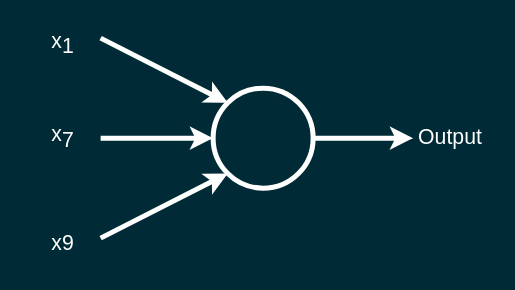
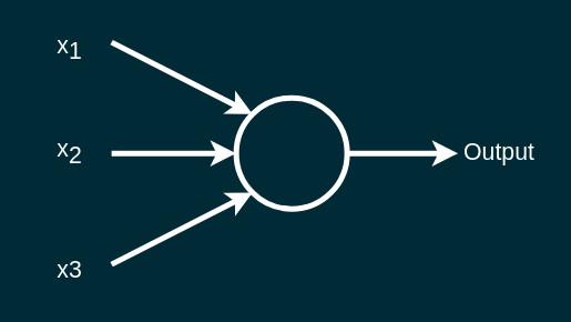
  <mxCell id="0" />
  <mxCell id="1" parent="0" />
  <mxCell id="2" value="" style="ellipse;whiteSpace=wrap;html=1;aspect=fixed;fontColor=#ffffff;strokeColor=#ffffff;fillColor=none;strokeWidth=4;" vertex="1" parent="1"><mxGeometry x="170" y="70" width="80" height="80" as="geometry" /></mxCell>
  <mxCell id="3" value="" style="endArrow=classic;html=1;rounded=0;entryX=0;entryY=0;entryDx=0;entryDy=0;fontColor=#ffffff;strokeColor=#ffffff;strokeWidth=4;" edge="1" parent="1" target="2"><mxGeometry width="50" height="50" relative="1" as="geometry"><mxPoint x="80" y="30" as="sourcePoint" /><mxPoint x="240" y="80" as="targetPoint" /></mxGeometry></mxCell>
  <mxCell id="4" value="" style="endArrow=classic;html=1;rounded=0;entryX=0;entryY=0.5;entryDx=0;entryDy=0;fontColor=#ffffff;strokeColor=#ffffff;strokeWidth=4;" edge="1" parent="1" target="2"><mxGeometry width="50" height="50" relative="1" as="geometry"><mxPoint x="80" y="110" as="sourcePoint" /><mxPoint x="161.716" y="121.716" as="targetPoint" /></mxGeometry></mxCell>
  <mxCell id="5" value="" style="endArrow=classic;html=1;rounded=0;entryX=0;entryY=1;entryDx=0;entryDy=0;fontColor=#ffffff;strokeColor=#ffffff;strokeWidth=4;" edge="1" parent="1" target="2"><mxGeometry width="50" height="50" relative="1" as="geometry"><mxPoint x="80" y="190" as="sourcePoint" /><mxPoint x="160" y="190" as="targetPoint" /></mxGeometry></mxCell>
  <mxCell id="6" value="x&lt;sub style=&quot;font-size: 17px;&quot;&gt;1&lt;/sub&gt;" style="text;html=1;align=center;verticalAlign=middle;whiteSpace=wrap;rounded=0;fontColor=#ffffff;fontSize=17;" vertex="1" parent="1"><mxGeometry x="20" y="20" width="60" height="30" as="geometry" /></mxCell>
- <mxCell id="7" value="x&lt;sub style=&quot;font-size: 17px;&quot;&gt;7&lt;/sub&gt;" style="text;html=1;align=center;verticalAlign=middle;whiteSpace=wrap;rounded=0;fontColor=#ffffff;fontSize=17;" vertex="1" parent="1"><mxGeometry x="20" y="95" width="60" height="30" as="geometry" /></mxCell>
- <mxCell id="8" value="x9" style="text;html=1;align=center;verticalAlign=middle;whiteSpace=wrap;rounded=0;fontColor=#ffffff;fontSize=17;" vertex="1" parent="1"><mxGeometry x="20" y="180" width="60" height="30" as="geometry" /></mxCell>
+ <mxCell id="7" value="x&lt;sub style=&quot;font-size: 17px;&quot;&gt;2&lt;/sub&gt;" style="text;html=1;align=center;verticalAlign=middle;whiteSpace=wrap;rounded=0;fontColor=#ffffff;fontSize=17;" vertex="1" parent="1"><mxGeometry x="20" y="95" width="60" height="30" as="geometry" /></mxCell>
+ <mxCell id="8" value="x3" style="text;html=1;align=center;verticalAlign=middle;whiteSpace=wrap;rounded=0;fontColor=#ffffff;fontSize=17;" vertex="1" parent="1"><mxGeometry x="20" y="180" width="60" height="30" as="geometry" /></mxCell>
  <mxCell id="9" value="" style="endArrow=classic;html=1;rounded=0;exitX=1;exitY=0.5;exitDx=0;exitDy=0;fontColor=#ffffff;strokeColor=#ffffff;strokeWidth=4;" edge="1" parent="1" source="2"><mxGeometry width="50" height="50" relative="1" as="geometry"><mxPoint x="190" y="130" as="sourcePoint" /><mxPoint x="330" y="110" as="targetPoint" /></mxGeometry></mxCell>
  <mxCell id="10" value="Output" style="text;html=1;align=center;verticalAlign=middle;whiteSpace=wrap;rounded=0;fontColor=#ffffff;fontSize=17;" vertex="1" parent="1"><mxGeometry x="330" y="95" width="60" height="30" as="geometry" /></mxCell>
